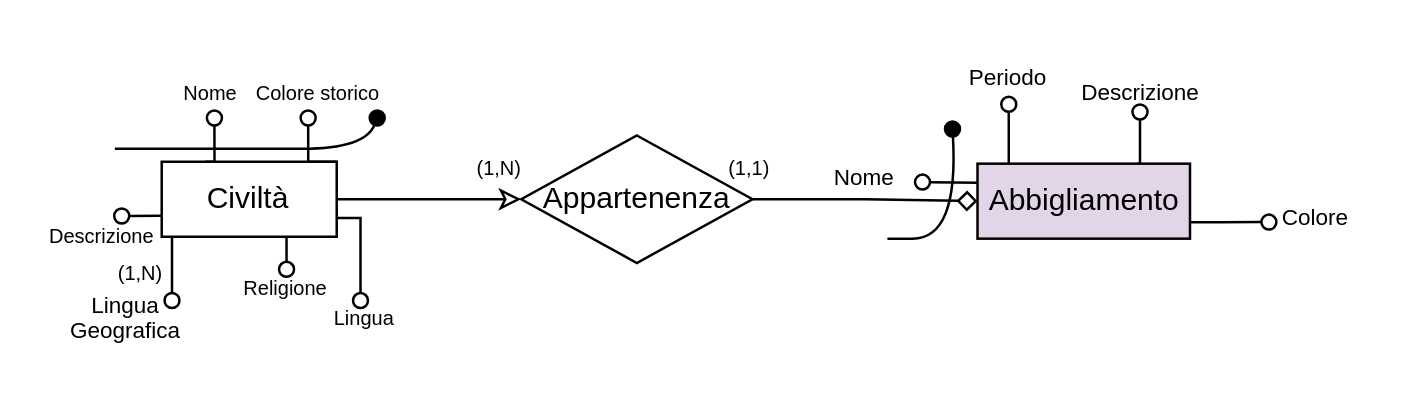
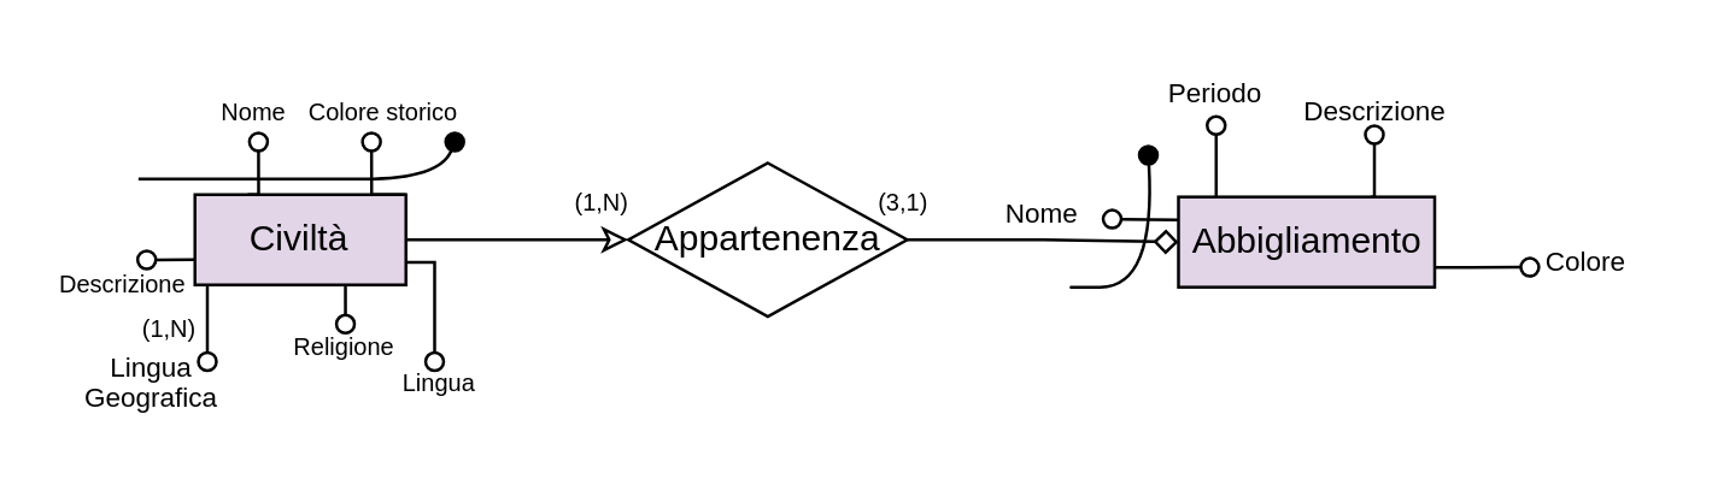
  <mxCell id="0" />
  <mxCell id="1" parent="0" />
  <mxCell id="2" style="edgeStyle=orthogonalEdgeStyle;rounded=0;orthogonalLoop=1;jettySize=auto;html=1;exitX=0.25;exitY=0;exitDx=0;exitDy=0;entryX=0.5;entryY=1;entryDx=0;entryDy=0;endArrow=oval;endFill=0;" edge="1" parent="1" source="17"><mxGeometry relative="1" as="geometry"><mxPoint x="85.26" y="46.6" as="targetPoint" /></mxGeometry></mxCell>
  <mxCell id="3" style="edgeStyle=orthogonalEdgeStyle;rounded=0;orthogonalLoop=1;jettySize=auto;html=1;exitX=1;exitY=0;exitDx=0;exitDy=0;entryX=0.25;entryY=1;entryDx=0;entryDy=0;endArrow=oval;endFill=0;" edge="1" parent="1" source="17"><mxGeometry relative="1" as="geometry"><mxPoint x="122.76" y="46.6" as="targetPoint" /></mxGeometry></mxCell>
  <mxCell id="4" value="&lt;font style=&quot;font-size: 8px;&quot;&gt;Colore storico&lt;/font&gt;" style="text;html=1;align=center;verticalAlign=middle;whiteSpace=wrap;rounded=0;" vertex="1" parent="1"><mxGeometry x="91.69" y="20.71" width="70" height="30" as="geometry" /></mxCell>
  <mxCell id="5" value="&lt;font style=&quot;font-size: 8px;&quot;&gt;Nome&lt;/font&gt;" style="text;html=1;align=center;verticalAlign=middle;whiteSpace=wrap;rounded=0;" vertex="1" parent="1"><mxGeometry x="54.19" y="20.71" width="60" height="30" as="geometry" /></mxCell>
  <mxCell id="6" value="" style="curved=1;endArrow=oval;html=1;rounded=0;entryX=0.642;entryY=0.924;entryDx=0;entryDy=0;entryPerimeter=0;endFill=1;" edge="1" parent="1"><mxGeometry width="50" height="50" relative="1" as="geometry"><mxPoint x="45.44" y="58.89" as="sourcePoint" /><mxPoint x="150.38" y="46.61" as="targetPoint" /><Array as="points"><mxPoint x="95.44" y="58.89" /><mxPoint x="145.44" y="58.89" /></Array></mxGeometry></mxCell>
  <mxCell id="7" value="&lt;font style=&quot;font-size: 8px;&quot;&gt;(1,N)&lt;/font&gt;" style="text;html=1;align=center;verticalAlign=middle;whiteSpace=wrap;rounded=1;strokeColor=none;glass=0;" vertex="1" parent="1"><mxGeometry x="30.63" y="100.2" width="50" height="15" as="geometry" /></mxCell>
  <mxCell id="8" value="&lt;p style=&quot;line-height: 70%;&quot;&gt;&lt;font style=&quot;font-size: 9px;&quot;&gt;Lingua Geografica&lt;/font&gt;&lt;/p&gt;" style="text;html=1;align=center;verticalAlign=middle;whiteSpace=wrap;rounded=0;" vertex="1" parent="1"><mxGeometry x="20.26" y="111" width="60" height="30" as="geometry" /></mxCell>
  <mxCell id="9" style="edgeStyle=orthogonalEdgeStyle;rounded=0;orthogonalLoop=1;jettySize=auto;html=1;exitX=0.25;exitY=1;exitDx=0;exitDy=0;endArrow=oval;endFill=0;" edge="1" parent="1"><mxGeometry relative="1" as="geometry"><mxPoint x="67.21" y="94.1" as="sourcePoint" /><mxPoint x="68.3" y="119.6" as="targetPoint" /></mxGeometry></mxCell>
  <mxCell id="10" value="" style="endArrow=oval;html=1;rounded=0;endFill=0;exitX=0;exitY=0.75;exitDx=0;exitDy=0;entryX=0.677;entryY=0.006;entryDx=0;entryDy=0;entryPerimeter=0;" edge="1" parent="1" target="11"><mxGeometry width="50" height="50" relative="1" as="geometry"><mxPoint x="64.13" y="85.71" as="sourcePoint" /><mxPoint x="47.94" y="86.11" as="targetPoint" /><Array as="points" /></mxGeometry></mxCell>
  <mxCell id="11" value="&lt;font style=&quot;font-size: 8px;&quot;&gt;Descrizione&lt;/font&gt;" style="text;html=1;align=center;verticalAlign=middle;whiteSpace=wrap;rounded=0;" vertex="1" parent="1"><mxGeometry x="20.26" y="85.71" width="41.24" height="14.37" as="geometry" /></mxCell>
  <mxCell id="12" style="edgeStyle=orthogonalEdgeStyle;rounded=0;orthogonalLoop=1;jettySize=auto;html=1;exitX=0.25;exitY=1;exitDx=0;exitDy=0;endArrow=oval;endFill=0;" edge="1" parent="1"><mxGeometry relative="1" as="geometry"><mxPoint x="113.03" y="81.62" as="sourcePoint" /><mxPoint x="114.12" y="107.12" as="targetPoint" /></mxGeometry></mxCell>
  <mxCell id="13" style="edgeStyle=orthogonalEdgeStyle;rounded=0;orthogonalLoop=1;jettySize=auto;html=1;exitX=1;exitY=0.75;exitDx=0;exitDy=0;endArrow=oval;endFill=0;" edge="1" parent="1" source="17"><mxGeometry relative="1" as="geometry"><mxPoint x="142.61" y="94.12" as="sourcePoint" /><mxPoint x="143.7" y="119.62" as="targetPoint" /></mxGeometry></mxCell>
  <mxCell id="14" value="&lt;font style=&quot;font-size: 8px;&quot;&gt;Lingua&lt;/font&gt;" style="text;html=1;align=center;verticalAlign=middle;whiteSpace=wrap;rounded=0;" vertex="1" parent="1"><mxGeometry x="139.33" y="121.12" width="13.49" height="9.75" as="geometry" /></mxCell>
  <mxCell id="15" value="&lt;font style=&quot;font-size: 8px;&quot;&gt;Religione&lt;/font&gt;" style="text;html=1;align=center;verticalAlign=middle;whiteSpace=wrap;rounded=0;" vertex="1" parent="1"><mxGeometry x="108.16" y="107.12" width="12" height="14" as="geometry" /></mxCell>
  <mxCell id="16" style="edgeStyle=orthogonalEdgeStyle;rounded=0;orthogonalLoop=1;jettySize=auto;html=1;exitX=1;exitY=0.5;exitDx=0;exitDy=0;entryX=0;entryY=0.5;entryDx=0;entryDy=0;endArrow=classic;endFill=0;" edge="1" parent="1" source="17" target="19"><mxGeometry relative="1" as="geometry" /></mxCell>
- <mxCell id="17" value="Civiltà" style="whiteSpace=wrap;html=1;align=center;" vertex="1" parent="1"><mxGeometry x="64.19" y="64.1" width="70" height="30" as="geometry" /></mxCell>
+ <mxCell id="17" value="Civiltà" style="whiteSpace=wrap;html=1;align=center;fillColor=#e1d5e7;" vertex="1" parent="1"><mxGeometry x="64.19" y="64.1" width="70" height="30" as="geometry" /></mxCell>
  <mxCell id="18" style="edgeStyle=orthogonalEdgeStyle;rounded=0;orthogonalLoop=1;jettySize=auto;html=1;exitX=1;exitY=0.5;exitDx=0;exitDy=0;entryX=0;entryY=0.5;entryDx=0;entryDy=0;endArrow=diamond;endFill=0;" edge="1" parent="1" source="19" target="21"><mxGeometry relative="1" as="geometry" /></mxCell>
  <mxCell id="19" value="Appartenenza" style="shape=rhombus;perimeter=rhombusPerimeter;whiteSpace=wrap;html=1;align=center;" vertex="1" parent="1"><mxGeometry x="208" y="53.6" width="92.5" height="51" as="geometry" /></mxCell>
  <mxCell id="20" style="edgeStyle=orthogonalEdgeStyle;rounded=0;orthogonalLoop=1;jettySize=auto;html=1;exitX=0.75;exitY=0;exitDx=0;exitDy=0;entryX=0.5;entryY=1;entryDx=0;entryDy=0;endArrow=oval;endFill=0;" edge="1" parent="1" source="21" target="24"><mxGeometry relative="1" as="geometry" /></mxCell>
  <mxCell id="21" value="Abbigliamento" style="whiteSpace=wrap;html=1;align=center;fillColor=#e1d5e7;" vertex="1" parent="1"><mxGeometry x="390.5" y="64.87" width="85" height="30" as="geometry" /></mxCell>
  <mxCell id="22" value="&lt;font style=&quot;font-size: 9px;&quot;&gt;Nome&lt;/font&gt;" style="text;html=1;align=center;verticalAlign=middle;whiteSpace=wrap;rounded=0;" vertex="1" parent="1"><mxGeometry x="328" y="62.87" width="35" height="15" as="geometry" /></mxCell>
  <mxCell id="23" value="" style="curved=1;endArrow=oval;html=1;rounded=0;endFill=1;" edge="1" parent="1"><mxGeometry width="50" height="50" relative="1" as="geometry"><mxPoint x="363" y="94.87" as="sourcePoint" /><mxPoint x="380.5" y="51" as="targetPoint" /><Array as="points"><mxPoint x="346" y="94.87" /><mxPoint x="383" y="94.87" /></Array></mxGeometry></mxCell>
  <mxCell id="24" value="&lt;font style=&quot;font-size: 9px;&quot;&gt;Descrizione&lt;/font&gt;" style="text;html=1;align=center;verticalAlign=middle;whiteSpace=wrap;rounded=0;" vertex="1" parent="1"><mxGeometry x="435.5" y="27.21" width="40" height="17" as="geometry" /></mxCell>
  <mxCell id="25" value="&lt;font style=&quot;font-size: 9px;&quot;&gt;Colore&lt;/font&gt;" style="text;html=1;align=center;verticalAlign=middle;whiteSpace=wrap;rounded=0;" vertex="1" parent="1"><mxGeometry x="505.5" y="77.87" width="40" height="17" as="geometry" /></mxCell>
  <mxCell id="26" style="edgeStyle=orthogonalEdgeStyle;rounded=0;orthogonalLoop=1;jettySize=auto;html=1;exitX=1.011;exitY=0.878;exitDx=0;exitDy=0;endArrow=oval;endFill=0;exitPerimeter=0;" edge="1" parent="1"><mxGeometry relative="1" as="geometry"><mxPoint x="475.505" y="88.32" as="sourcePoint" /><mxPoint x="507.07" y="88.23" as="targetPoint" /><Array as="points"><mxPoint x="487.07" y="88.23" /><mxPoint x="487.07" y="88.23" /></Array></mxGeometry></mxCell>
  <mxCell id="27" value="&lt;font style=&quot;font-size: 9px;&quot;&gt;Periodo&lt;/font&gt;" style="text;html=1;align=center;verticalAlign=middle;whiteSpace=wrap;rounded=0;" vertex="1" parent="1"><mxGeometry x="383" y="21.12" width="40" height="17" as="geometry" /></mxCell>
  <mxCell id="28" style="edgeStyle=orthogonalEdgeStyle;rounded=0;orthogonalLoop=1;jettySize=auto;html=1;endArrow=oval;endFill=0;" edge="1" parent="1"><mxGeometry relative="1" as="geometry"><mxPoint x="390.5" y="72.49" as="sourcePoint" /><mxPoint x="368.5" y="72.24" as="targetPoint" /><Array as="points"><mxPoint x="390.5" y="72.49" /><mxPoint x="391.5" y="72.49" /></Array></mxGeometry></mxCell>
  <mxCell id="29" style="edgeStyle=orthogonalEdgeStyle;rounded=0;orthogonalLoop=1;jettySize=auto;html=1;endArrow=oval;endFill=0;" edge="1" parent="1"><mxGeometry relative="1" as="geometry"><mxPoint x="403" y="64.87" as="sourcePoint" /><mxPoint x="403" y="41.12" as="targetPoint" /><Array as="points"><mxPoint x="403" y="64.87" /></Array></mxGeometry></mxCell>
  <mxCell id="30" value="&lt;span style=&quot;font-size: 8px;&quot;&gt;(1,N)&lt;/span&gt;" style="text;html=1;align=center;verticalAlign=middle;whiteSpace=wrap;rounded=1;strokeColor=none;glass=0;" vertex="1" parent="1"><mxGeometry x="188" y="62.87" width="22.5" height="6.75" as="geometry" /></mxCell>
- <mxCell id="31" value="&lt;span style=&quot;font-size: 8px;&quot;&gt;(1,1)&lt;/span&gt;" style="text;html=1;align=center;verticalAlign=middle;whiteSpace=wrap;rounded=1;strokeColor=none;glass=0;" vertex="1" parent="1"><mxGeometry x="288" y="62.87" width="22.5" height="6.75" as="geometry" /></mxCell>
+ <mxCell id="31" value="&lt;span style=&quot;font-size: 8px;&quot;&gt;(3,1)&lt;/span&gt;" style="text;html=1;align=center;verticalAlign=middle;whiteSpace=wrap;rounded=1;strokeColor=none;glass=0;" vertex="1" parent="1"><mxGeometry x="288" y="62.87" width="22.5" height="6.75" as="geometry" /></mxCell>
